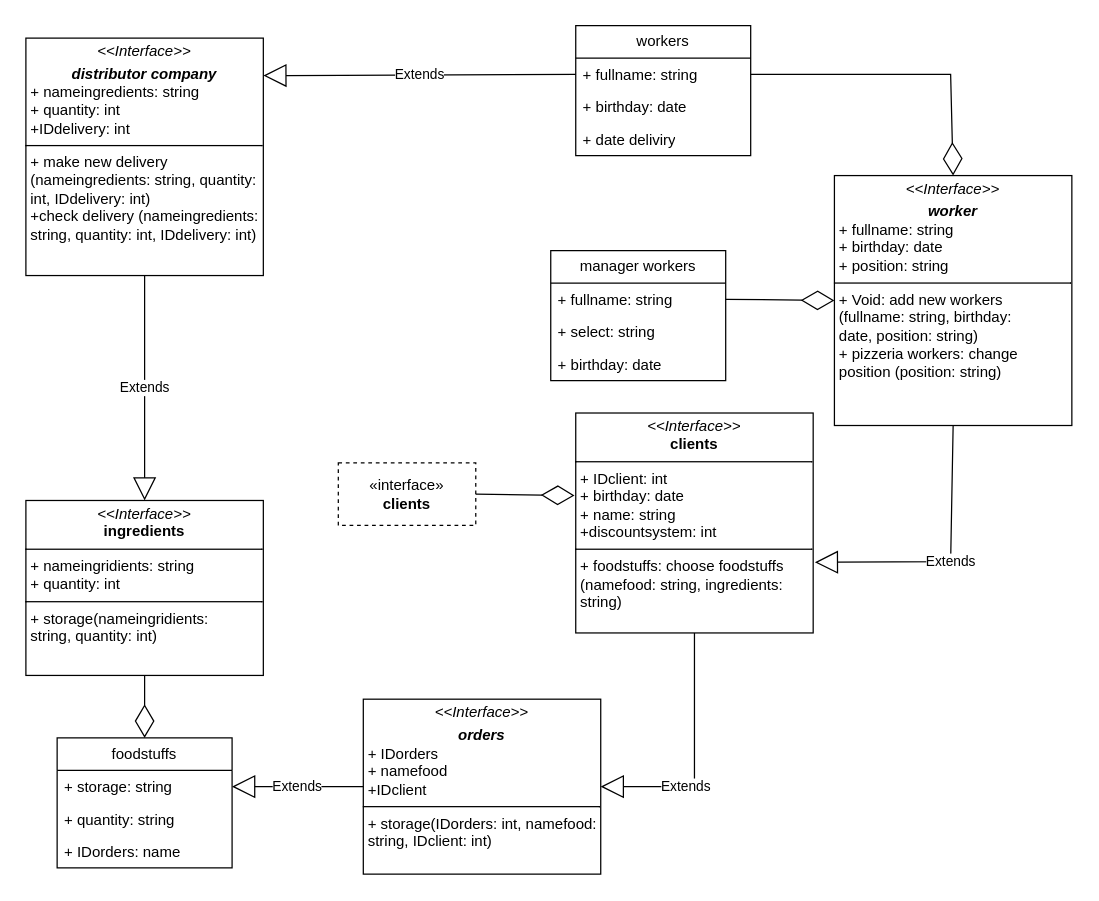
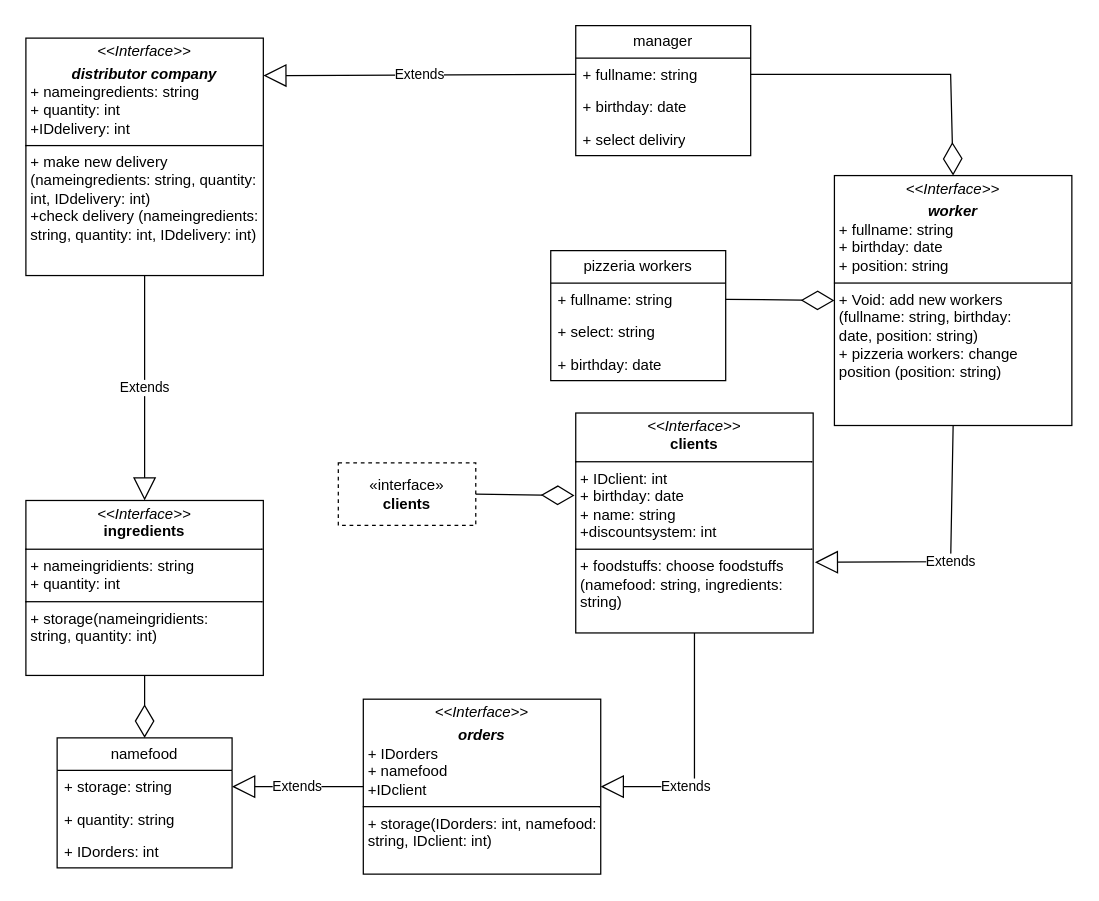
  <mxCell id="0" />
  <mxCell id="1" parent="0" />
  <mxCell id="2" value="&lt;p style=&quot;margin:0px;margin-top:4px;text-align:center;&quot;&gt;&lt;i&gt;&amp;lt;&amp;lt;Interface&amp;gt;&amp;gt;&lt;/i&gt;&lt;/p&gt;&lt;p style=&quot;margin:0px;margin-top:4px;text-align:center;&quot;&gt;&lt;i&gt;&lt;b&gt;worker&lt;/b&gt;&lt;/i&gt;&lt;br&gt;&lt;/p&gt;&lt;p style=&quot;margin:0px;margin-left:4px;&quot;&gt;+ fullname: string&lt;br&gt;+ birthday: date&lt;/p&gt;&lt;p style=&quot;margin:0px;margin-left:4px;&quot;&gt;+ position: string&lt;/p&gt;&lt;hr size=&quot;1&quot; style=&quot;border-style:solid;&quot;&gt;&lt;p style=&quot;margin:0px;margin-left:4px;&quot;&gt;+ Void: add new workers (&lt;span style=&quot;background-color: initial;&quot;&gt;fullname: string,&amp;nbsp;&lt;/span&gt;&lt;span style=&quot;background-color: initial;&quot;&gt;birthday: date,&amp;nbsp;&lt;/span&gt;&lt;span style=&quot;background-color: initial;&quot;&gt;position: string)&lt;/span&gt;&lt;/p&gt;&lt;p style=&quot;margin:0px;margin-left:4px;&quot;&gt;+ pizzeria workers: change position (position: string)&lt;/p&gt;" style="verticalAlign=top;align=left;overflow=fill;html=1;whiteSpace=wrap;" parent="1" vertex="1"><mxGeometry x="667" y="140" width="190" height="200" as="geometry" /></mxCell>
- <mxCell id="3" value="foodstuffs" style="swimlane;fontStyle=0;childLayout=stackLayout;horizontal=1;startSize=26;fillColor=none;horizontalStack=0;resizeParent=1;resizeParentMax=0;resizeLast=0;collapsible=1;marginBottom=0;whiteSpace=wrap;html=1;" parent="1" vertex="1"><mxGeometry x="45" y="590" width="140" height="104" as="geometry" /></mxCell>
+ <mxCell id="3" value="namefood" style="swimlane;fontStyle=0;childLayout=stackLayout;horizontal=1;startSize=26;fillColor=none;horizontalStack=0;resizeParent=1;resizeParentMax=0;resizeLast=0;collapsible=1;marginBottom=0;whiteSpace=wrap;html=1;" parent="1" vertex="1"><mxGeometry x="45" y="590" width="140" height="104" as="geometry" /></mxCell>
  <mxCell id="4" value="+ storage: string" style="text;strokeColor=none;fillColor=none;align=left;verticalAlign=top;spacingLeft=4;spacingRight=4;overflow=hidden;rotatable=0;points=[[0,0.5],[1,0.5]];portConstraint=eastwest;whiteSpace=wrap;html=1;" parent="3" vertex="1"><mxGeometry y="26" width="140" height="26" as="geometry" /></mxCell>
  <mxCell id="5" value="+ quantity: string" style="text;strokeColor=none;fillColor=none;align=left;verticalAlign=top;spacingLeft=4;spacingRight=4;overflow=hidden;rotatable=0;points=[[0,0.5],[1,0.5]];portConstraint=eastwest;whiteSpace=wrap;html=1;" parent="3" vertex="1"><mxGeometry y="52" width="140" height="26" as="geometry" /></mxCell>
- <mxCell id="6" value="+ IDorders: name" style="text;strokeColor=none;fillColor=none;align=left;verticalAlign=top;spacingLeft=4;spacingRight=4;overflow=hidden;rotatable=0;points=[[0,0.5],[1,0.5]];portConstraint=eastwest;whiteSpace=wrap;html=1;" parent="3" vertex="1"><mxGeometry y="78" width="140" height="26" as="geometry" /></mxCell>
+ <mxCell id="6" value="+ IDorders: int" style="text;strokeColor=none;fillColor=none;align=left;verticalAlign=top;spacingLeft=4;spacingRight=4;overflow=hidden;rotatable=0;points=[[0,0.5],[1,0.5]];portConstraint=eastwest;whiteSpace=wrap;html=1;" parent="3" vertex="1"><mxGeometry y="78" width="140" height="26" as="geometry" /></mxCell>
  <mxCell id="7" value="&lt;p style=&quot;margin:0px;margin-top:4px;text-align:center;&quot;&gt;&lt;i&gt;&amp;lt;&amp;lt;Interface&amp;gt;&amp;gt;&lt;/i&gt;&lt;br&gt;&lt;b&gt;ingredients&lt;/b&gt;&lt;/p&gt;&lt;hr size=&quot;1&quot; style=&quot;border-style:solid;&quot;&gt;&lt;p style=&quot;margin:0px;margin-left:4px;&quot;&gt;+ nameingridients: string&lt;br&gt;+ quantity: int&lt;/p&gt;&lt;hr size=&quot;1&quot; style=&quot;border-style:solid;&quot;&gt;&lt;p style=&quot;margin:0px;margin-left:4px;&quot;&gt;+ storage(&lt;span style=&quot;background-color: initial;&quot;&gt;nameingridients: string,&amp;nbsp;&lt;/span&gt;&lt;span style=&quot;background-color: initial;&quot;&gt;quantity: int)&lt;/span&gt;&lt;span style=&quot;background-color: initial;&quot;&gt;&lt;br&gt;&lt;/span&gt;&lt;/p&gt;" style="verticalAlign=top;align=left;overflow=fill;html=1;whiteSpace=wrap;" parent="1" vertex="1"><mxGeometry x="20" y="400" width="190" height="140" as="geometry" /></mxCell>
  <mxCell id="8" value="" style="endArrow=diamondThin;endFill=0;endSize=24;html=1;rounded=0;exitX=0.5;exitY=1;exitDx=0;exitDy=0;entryX=0.5;entryY=0;entryDx=0;entryDy=0;" parent="1" source="7" target="3" edge="1"><mxGeometry width="160" relative="1" as="geometry"><mxPoint x="370" y="223" as="sourcePoint" /><mxPoint x="115" y="610" as="targetPoint" /></mxGeometry></mxCell>
  <mxCell id="9" value="&lt;p style=&quot;margin:0px;margin-top:4px;text-align:center;&quot;&gt;&lt;i&gt;&amp;lt;&amp;lt;Interface&amp;gt;&amp;gt;&lt;/i&gt;&lt;/p&gt;&lt;p style=&quot;margin:0px;margin-top:4px;text-align:center;&quot;&gt;&lt;i&gt;&lt;b&gt;orders&lt;/b&gt;&lt;/i&gt;&lt;br&gt;&lt;/p&gt;&lt;p style=&quot;margin:0px;margin-left:4px;&quot;&gt;+ IDorders&lt;br&gt;+ namefood&lt;/p&gt;&lt;p style=&quot;margin:0px;margin-left:4px;&quot;&gt;&lt;span style=&quot;background-color: initial;&quot;&gt;+IDclient&lt;/span&gt;&lt;/p&gt;&lt;hr size=&quot;1&quot; style=&quot;border-style:solid;&quot;&gt;&lt;p style=&quot;margin:0px;margin-left:4px;&quot;&gt;+ storage(IDorders: int, namefood: string, IDclient: int)&lt;br&gt;&lt;/p&gt;" style="verticalAlign=top;align=left;overflow=fill;html=1;whiteSpace=wrap;" parent="1" vertex="1"><mxGeometry x="290" y="559" width="190" height="140" as="geometry" /></mxCell>
  <mxCell id="10" value="Extends" style="endArrow=block;endSize=16;endFill=0;html=1;rounded=0;exitX=0;exitY=0.5;exitDx=0;exitDy=0;entryX=1;entryY=0.5;entryDx=0;entryDy=0;" parent="1" source="9" target="4" edge="1"><mxGeometry width="160" relative="1" as="geometry"><mxPoint x="200" y="260" as="sourcePoint" /><mxPoint x="360" y="260" as="targetPoint" /></mxGeometry></mxCell>
- <mxCell id="11" value="workers" style="swimlane;fontStyle=0;childLayout=stackLayout;horizontal=1;startSize=26;fillColor=none;horizontalStack=0;resizeParent=1;resizeParentMax=0;resizeLast=0;collapsible=1;marginBottom=0;whiteSpace=wrap;html=1;" parent="1" vertex="1"><mxGeometry x="460" y="20" width="140" height="104" as="geometry" /></mxCell>
+ <mxCell id="11" value="manager" style="swimlane;fontStyle=0;childLayout=stackLayout;horizontal=1;startSize=26;fillColor=none;horizontalStack=0;resizeParent=1;resizeParentMax=0;resizeLast=0;collapsible=1;marginBottom=0;whiteSpace=wrap;html=1;" parent="1" vertex="1"><mxGeometry x="460" y="20" width="140" height="104" as="geometry" /></mxCell>
  <mxCell id="12" value="+ fullname: string" style="text;strokeColor=none;fillColor=none;align=left;verticalAlign=top;spacingLeft=4;spacingRight=4;overflow=hidden;rotatable=0;points=[[0,0.5],[1,0.5]];portConstraint=eastwest;whiteSpace=wrap;html=1;" parent="11" vertex="1"><mxGeometry y="26" width="140" height="26" as="geometry" /></mxCell>
  <mxCell id="13" value="+ birthday: date" style="text;strokeColor=none;fillColor=none;align=left;verticalAlign=top;spacingLeft=4;spacingRight=4;overflow=hidden;rotatable=0;points=[[0,0.5],[1,0.5]];portConstraint=eastwest;whiteSpace=wrap;html=1;" parent="11" vertex="1"><mxGeometry y="52" width="140" height="26" as="geometry" /></mxCell>
- <mxCell id="14" value="+ date deliviry" style="text;strokeColor=none;fillColor=none;align=left;verticalAlign=top;spacingLeft=4;spacingRight=4;overflow=hidden;rotatable=0;points=[[0,0.5],[1,0.5]];portConstraint=eastwest;whiteSpace=wrap;html=1;" parent="11" vertex="1"><mxGeometry y="78" width="140" height="26" as="geometry" /></mxCell>
- <mxCell id="15" value="manager workers" style="swimlane;fontStyle=0;childLayout=stackLayout;horizontal=1;startSize=26;fillColor=none;horizontalStack=0;resizeParent=1;resizeParentMax=0;resizeLast=0;collapsible=1;marginBottom=0;whiteSpace=wrap;html=1;" parent="1" vertex="1"><mxGeometry x="440" y="200" width="140" height="104" as="geometry" /></mxCell>
+ <mxCell id="14" value="+ select deliviry" style="text;strokeColor=none;fillColor=none;align=left;verticalAlign=top;spacingLeft=4;spacingRight=4;overflow=hidden;rotatable=0;points=[[0,0.5],[1,0.5]];portConstraint=eastwest;whiteSpace=wrap;html=1;" parent="11" vertex="1"><mxGeometry y="78" width="140" height="26" as="geometry" /></mxCell>
+ <mxCell id="15" value="pizzeria workers" style="swimlane;fontStyle=0;childLayout=stackLayout;horizontal=1;startSize=26;fillColor=none;horizontalStack=0;resizeParent=1;resizeParentMax=0;resizeLast=0;collapsible=1;marginBottom=0;whiteSpace=wrap;html=1;" parent="1" vertex="1"><mxGeometry x="440" y="200" width="140" height="104" as="geometry" /></mxCell>
  <mxCell id="16" value="+ fullname: string" style="text;strokeColor=none;fillColor=none;align=left;verticalAlign=top;spacingLeft=4;spacingRight=4;overflow=hidden;rotatable=0;points=[[0,0.5],[1,0.5]];portConstraint=eastwest;whiteSpace=wrap;html=1;" parent="15" vertex="1"><mxGeometry y="26" width="140" height="26" as="geometry" /></mxCell>
  <mxCell id="17" value="+ select: string" style="text;strokeColor=none;fillColor=none;align=left;verticalAlign=top;spacingLeft=4;spacingRight=4;overflow=hidden;rotatable=0;points=[[0,0.5],[1,0.5]];portConstraint=eastwest;whiteSpace=wrap;html=1;" parent="15" vertex="1"><mxGeometry y="52" width="140" height="26" as="geometry" /></mxCell>
  <mxCell id="18" value="+ birthday: date" style="text;strokeColor=none;fillColor=none;align=left;verticalAlign=top;spacingLeft=4;spacingRight=4;overflow=hidden;rotatable=0;points=[[0,0.5],[1,0.5]];portConstraint=eastwest;whiteSpace=wrap;html=1;" parent="15" vertex="1"><mxGeometry y="78" width="140" height="26" as="geometry" /></mxCell>
  <mxCell id="19" value="" style="endArrow=diamondThin;endFill=0;endSize=24;html=1;rounded=0;entryX=0.5;entryY=0;entryDx=0;entryDy=0;exitX=1;exitY=0.5;exitDx=0;exitDy=0;" parent="1" source="12" target="2" edge="1"><mxGeometry width="160" relative="1" as="geometry"><mxPoint x="590" y="20" as="sourcePoint" /><mxPoint x="565" y="91" as="targetPoint" /><Array as="points"><mxPoint x="760" y="59" /></Array></mxGeometry></mxCell>
  <mxCell id="20" value="" style="endArrow=diamondThin;endFill=0;endSize=24;html=1;rounded=0;exitX=1;exitY=0.5;exitDx=0;exitDy=0;entryX=0;entryY=0.5;entryDx=0;entryDy=0;" parent="1" source="16" target="2" edge="1"><mxGeometry width="160" relative="1" as="geometry"><mxPoint x="890" y="40" as="sourcePoint" /><mxPoint x="985" y="41" as="targetPoint" /></mxGeometry></mxCell>
  <mxCell id="21" value="&lt;p style=&quot;margin:0px;margin-top:4px;text-align:center;&quot;&gt;&lt;i&gt;&amp;lt;&amp;lt;Interface&amp;gt;&amp;gt;&lt;/i&gt;&lt;br&gt;&lt;b&gt;clients&lt;/b&gt;&lt;/p&gt;&lt;hr size=&quot;1&quot; style=&quot;border-style:solid;&quot;&gt;&lt;p style=&quot;margin:0px;margin-left:4px;&quot;&gt;+ IDclient: int&lt;br&gt;+ birthday: date&lt;/p&gt;&lt;p style=&quot;margin:0px;margin-left:4px;&quot;&gt;+ name: string&lt;/p&gt;&lt;p style=&quot;margin:0px;margin-left:4px;&quot;&gt;+discountsystem: int&lt;/p&gt;&lt;hr size=&quot;1&quot; style=&quot;border-style:solid;&quot;&gt;&lt;p style=&quot;margin:0px;margin-left:4px;&quot;&gt;+ foodstuffs: choose foodstuffs (namefood: string, ingredients: string)&lt;br&gt;&lt;/p&gt;" style="verticalAlign=top;align=left;overflow=fill;html=1;whiteSpace=wrap;" parent="1" vertex="1"><mxGeometry x="460" y="330" width="190" height="176" as="geometry" /></mxCell>
  <mxCell id="22" value="Extends" style="endArrow=block;endSize=16;endFill=0;html=1;rounded=0;exitX=0.5;exitY=1;exitDx=0;exitDy=0;entryX=1.007;entryY=0.679;entryDx=0;entryDy=0;entryPerimeter=0;" parent="1" source="2" target="21" edge="1"><mxGeometry width="160" relative="1" as="geometry"><mxPoint x="450" y="130" as="sourcePoint" /><mxPoint x="610" y="130" as="targetPoint" /><Array as="points"><mxPoint x="760" y="449" /></Array></mxGeometry></mxCell>
  <mxCell id="23" value="Extends" style="endArrow=block;endSize=16;endFill=0;html=1;rounded=0;exitX=0.5;exitY=1;exitDx=0;exitDy=0;entryX=1;entryY=0.5;entryDx=0;entryDy=0;" parent="1" source="21" target="9" edge="1"><mxGeometry x="0.318" width="160" relative="1" as="geometry"><mxPoint x="450" y="130" as="sourcePoint" /><mxPoint x="610" y="130" as="targetPoint" /><Array as="points"><mxPoint x="555" y="629" /></Array><mxPoint as="offset" /></mxGeometry></mxCell>
  <mxCell id="24" value="&lt;p style=&quot;margin:0px;margin-top:4px;text-align:center;&quot;&gt;&lt;i&gt;&amp;lt;&amp;lt;Interface&amp;gt;&amp;gt;&lt;/i&gt;&lt;/p&gt;&lt;p style=&quot;margin:0px;margin-top:4px;text-align:center;&quot;&gt;&lt;i&gt;&lt;b&gt;distributor company&lt;/b&gt;&lt;/i&gt;&lt;br&gt;&lt;/p&gt;&lt;p style=&quot;margin:0px;margin-left:4px;&quot;&gt;+ nameingredients: string&lt;br&gt;+ quantity: int&lt;/p&gt;&lt;p style=&quot;margin:0px;margin-left:4px;&quot;&gt;+IDdelivery: int&lt;/p&gt;&lt;hr size=&quot;1&quot; style=&quot;border-style:solid;&quot;&gt;&lt;p style=&quot;margin:0px;margin-left:4px;&quot;&gt;+ make new delivery (nameingredients: string, quantity: int, IDdelivery: int)&lt;/p&gt;&lt;p style=&quot;margin:0px;margin-left:4px;&quot;&gt;+check delivery (nameingredients: string, quantity: int, IDdelivery: int)&lt;/p&gt;" style="verticalAlign=top;align=left;overflow=fill;html=1;whiteSpace=wrap;" parent="1" vertex="1"><mxGeometry x="20" y="30" width="190" height="190" as="geometry" /></mxCell>
  <mxCell id="25" value="Extends" style="endArrow=block;endSize=16;endFill=0;html=1;rounded=0;exitX=0.5;exitY=1;exitDx=0;exitDy=0;entryX=0.5;entryY=0;entryDx=0;entryDy=0;" parent="1" source="24" target="7" edge="1"><mxGeometry width="160" relative="1" as="geometry"><mxPoint x="190" y="250" as="sourcePoint" /><mxPoint x="350" y="250" as="targetPoint" /></mxGeometry></mxCell>
  <mxCell id="26" value="Extends" style="endArrow=block;endSize=16;endFill=0;html=1;rounded=0;exitX=0;exitY=0.5;exitDx=0;exitDy=0;" parent="1" source="12" edge="1"><mxGeometry width="160" relative="1" as="geometry"><mxPoint x="300" y="270" as="sourcePoint" /><mxPoint x="210" y="60" as="targetPoint" /></mxGeometry></mxCell>
  <mxCell id="27" value="«interface»&lt;br&gt;&lt;b&gt;clients&lt;/b&gt;" style="html=1;whiteSpace=wrap;dashed=1;" parent="1" vertex="1"><mxGeometry x="270" y="370" width="110" height="50" as="geometry" /></mxCell>
  <mxCell id="28" value="" style="endArrow=diamondThin;endFill=0;endSize=24;html=1;rounded=0;exitX=1;exitY=0.5;exitDx=0;exitDy=0;entryX=-0.005;entryY=0.375;entryDx=0;entryDy=0;entryPerimeter=0;" parent="1" source="27" target="21" edge="1"><mxGeometry width="160" relative="1" as="geometry"><mxPoint x="300" y="450" as="sourcePoint" /><mxPoint x="460" y="450" as="targetPoint" /></mxGeometry></mxCell>
